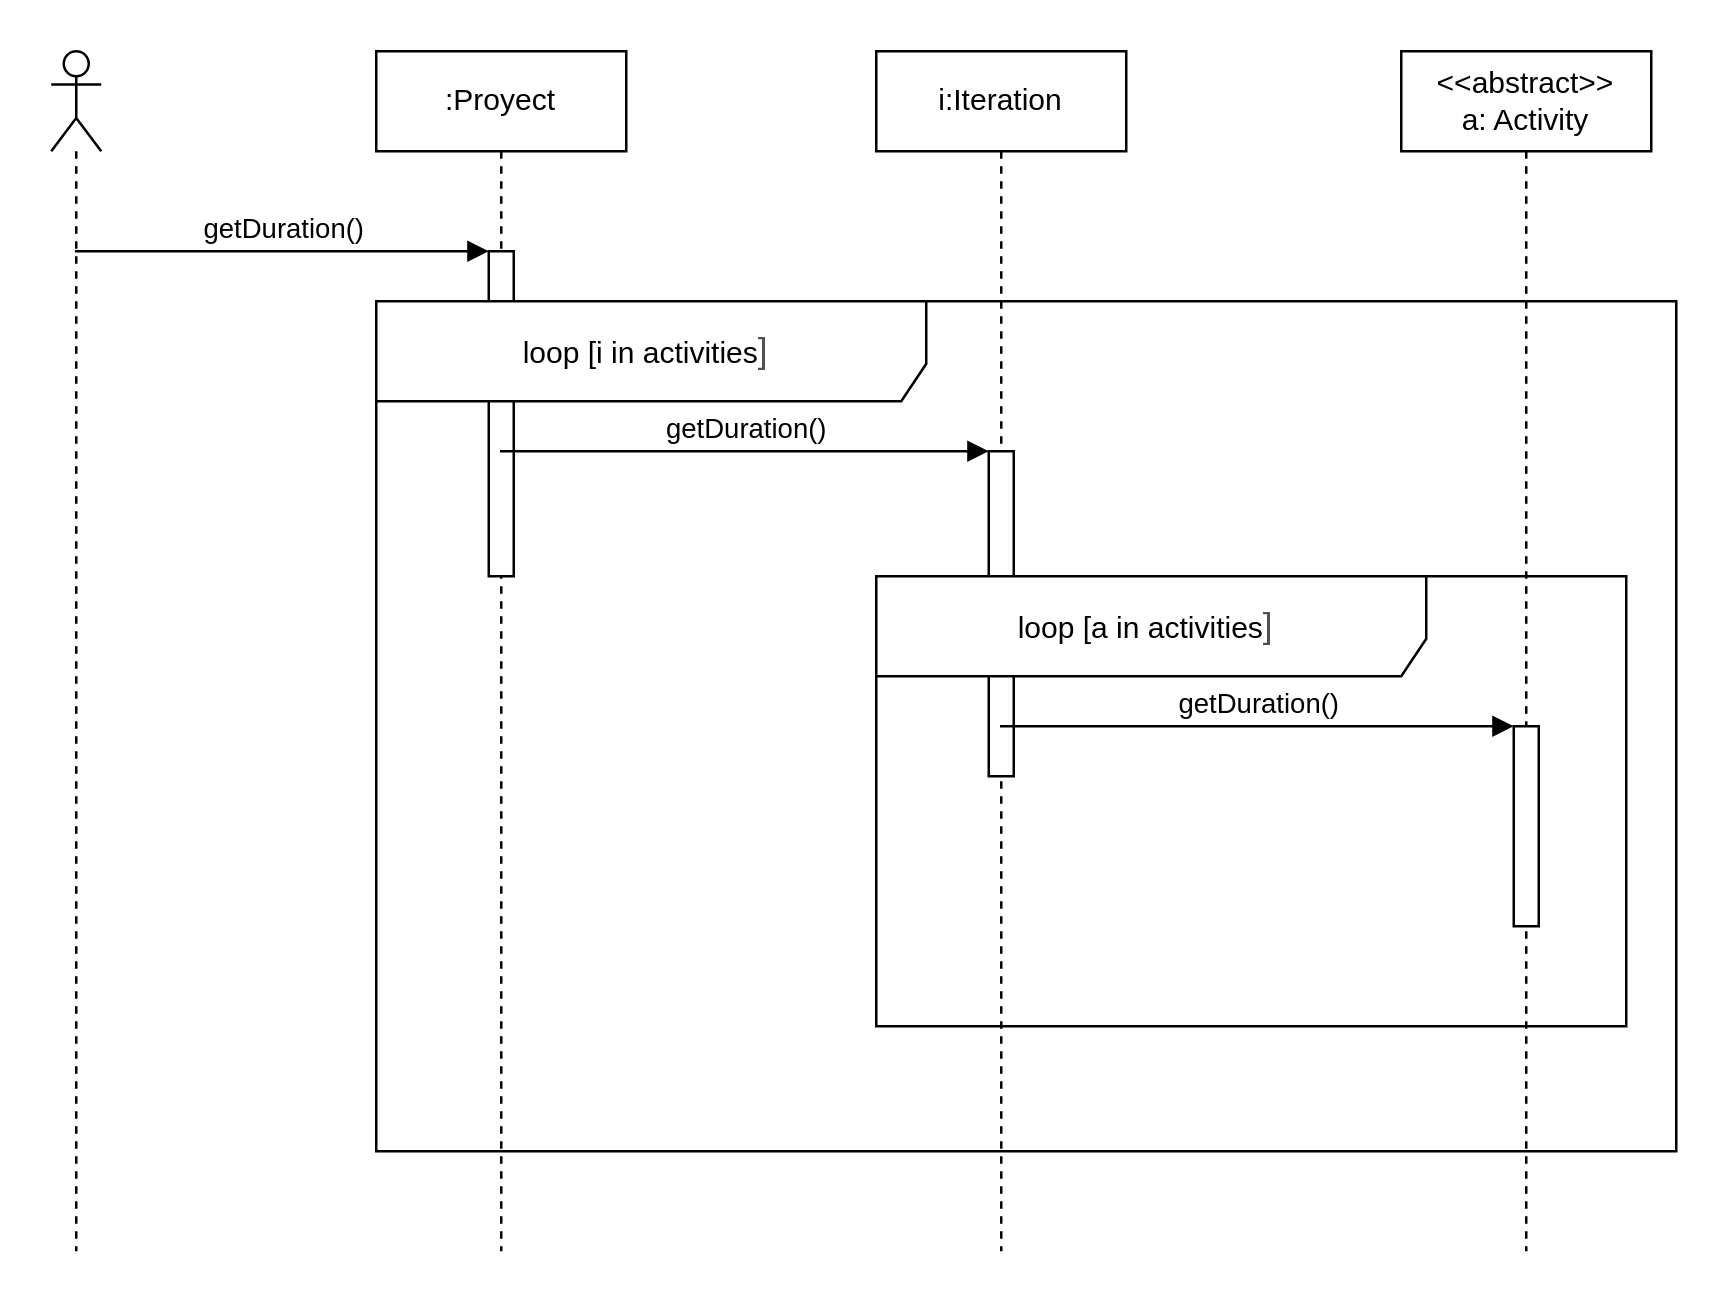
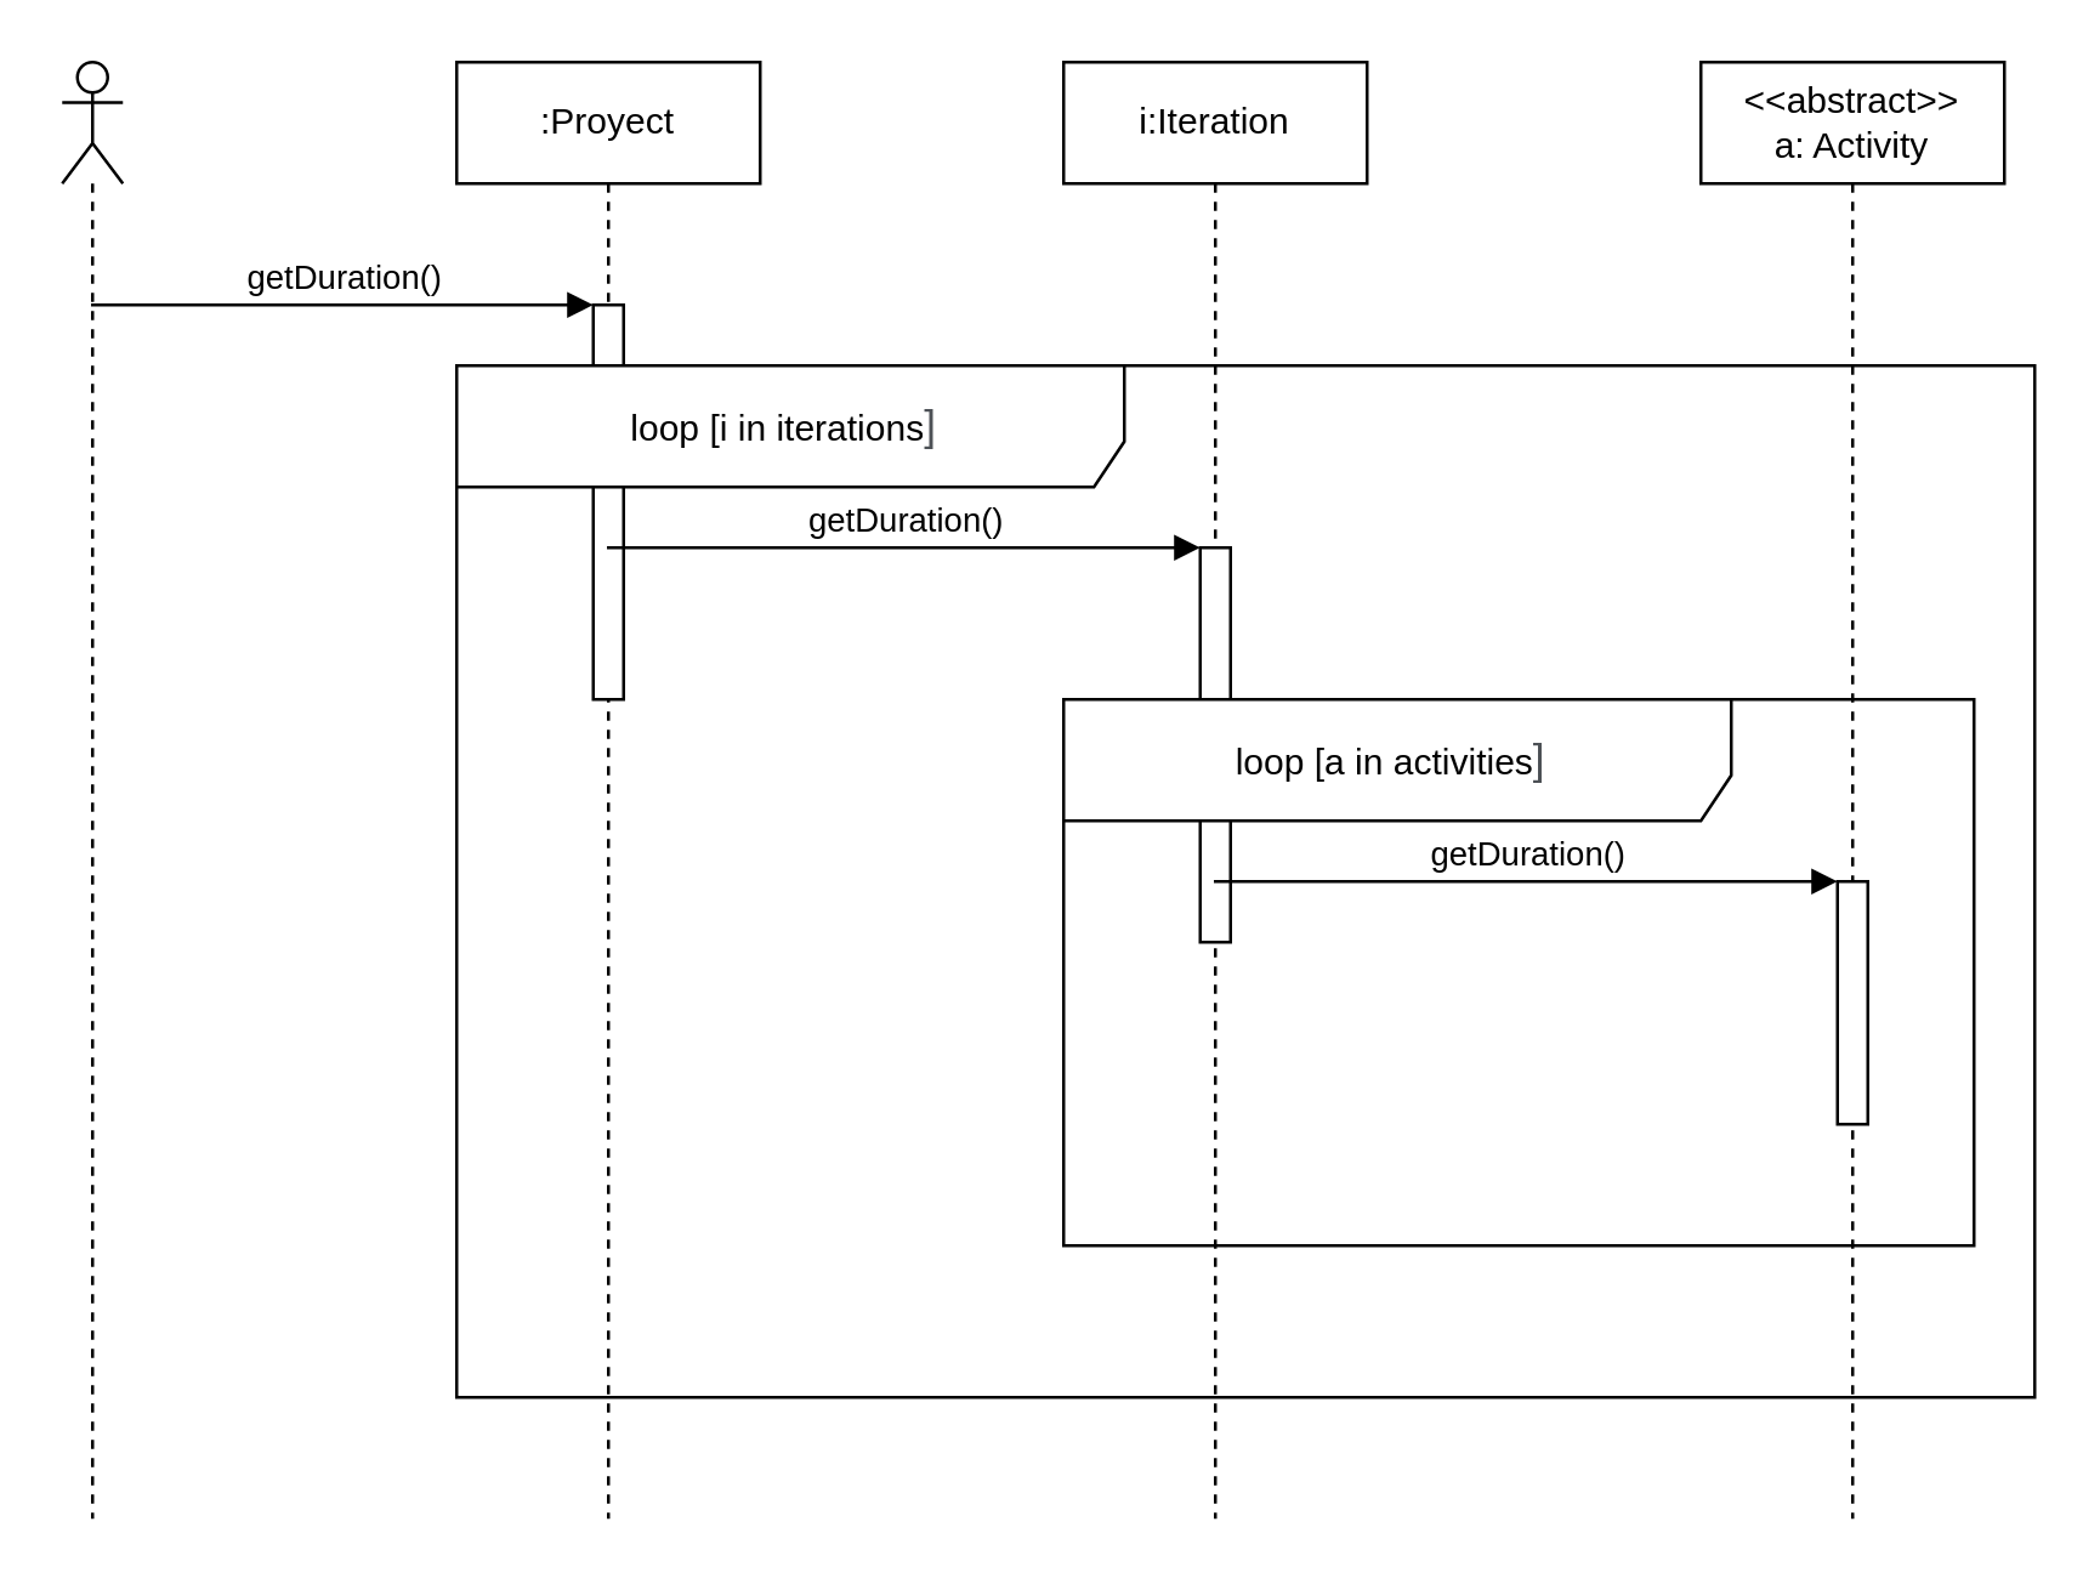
  <mxCell id="0" />
  <mxCell id="1" parent="0" />
  <mxCell id="2" value="" style="shape=umlLifeline;participant=umlActor;perimeter=lifelinePerimeter;whiteSpace=wrap;html=1;container=1;collapsible=0;recursiveResize=0;verticalAlign=top;spacingTop=36;outlineConnect=0;" vertex="1" parent="1"><mxGeometry x="20" y="20" width="20" height="480" as="geometry" /></mxCell>
  <mxCell id="3" value=":Proyect" style="shape=umlLifeline;perimeter=lifelinePerimeter;whiteSpace=wrap;html=1;container=1;collapsible=0;recursiveResize=0;outlineConnect=0;" vertex="1" parent="1"><mxGeometry x="150" y="20" width="100" height="480" as="geometry" /></mxCell>
  <mxCell id="4" value="" style="html=1;points=[];perimeter=orthogonalPerimeter;" vertex="1" parent="3"><mxGeometry x="45" y="80" width="10" height="130" as="geometry" /></mxCell>
  <mxCell id="5" value="i:Iteration" style="shape=umlLifeline;perimeter=lifelinePerimeter;whiteSpace=wrap;html=1;container=1;collapsible=0;recursiveResize=0;outlineConnect=0;" vertex="1" parent="1"><mxGeometry x="350" y="20" width="100" height="480" as="geometry" /></mxCell>
  <mxCell id="6" value="" style="html=1;points=[];perimeter=orthogonalPerimeter;" vertex="1" parent="5"><mxGeometry x="45" y="160" width="10" height="130" as="geometry" /></mxCell>
  <mxCell id="7" value="&amp;lt;&amp;lt;abstract&amp;gt;&amp;gt;&lt;br&gt;a: Activity" style="shape=umlLifeline;perimeter=lifelinePerimeter;whiteSpace=wrap;html=1;container=1;collapsible=0;recursiveResize=0;outlineConnect=0;" vertex="1" parent="1"><mxGeometry x="560" y="20" width="100" height="480" as="geometry" /></mxCell>
  <mxCell id="8" value="loop [a in activities&lt;span style=&quot;color: rgb(77 , 81 , 86) ; font-family: &amp;#34;arial&amp;#34; , sans-serif ; font-size: 14px ; text-align: left ; background-color: rgb(255 , 255 , 255)&quot;&gt;]&amp;nbsp;&lt;/span&gt;" style="shape=umlFrame;whiteSpace=wrap;html=1;width=220;height=40;" vertex="1" parent="1"><mxGeometry x="350" y="230" width="300" height="180" as="geometry" /></mxCell>
  <mxCell id="9" value="getDuration()" style="html=1;verticalAlign=bottom;endArrow=block;entryX=0;entryY=0;" edge="1" target="4" parent="1" source="2"><mxGeometry relative="1" as="geometry"><mxPoint x="125" y="100" as="sourcePoint" /></mxGeometry></mxCell>
  <mxCell id="10" value="getDuration()" style="html=1;verticalAlign=bottom;endArrow=block;entryX=0;entryY=0;" edge="1" target="6" parent="1" source="3"><mxGeometry relative="1" as="geometry"><mxPoint x="325" y="180" as="sourcePoint" /></mxGeometry></mxCell>
  <mxCell id="11" value="getDuration()" style="html=1;verticalAlign=bottom;endArrow=block;entryX=0;entryY=0;" edge="1" target="12" parent="1" source="5"><mxGeometry relative="1" as="geometry"><mxPoint x="535" y="240" as="sourcePoint" /></mxGeometry></mxCell>
  <mxCell id="12" value="" style="html=1;points=[];perimeter=orthogonalPerimeter;" vertex="1" parent="1"><mxGeometry x="605" y="290" width="10" height="80" as="geometry" /></mxCell>
- <mxCell id="13" value="loop [i in activities&lt;span style=&quot;color: rgb(77 , 81 , 86) ; font-family: &amp;#34;arial&amp;#34; , sans-serif ; font-size: 14px ; text-align: left ; background-color: rgb(255 , 255 , 255)&quot;&gt;]&amp;nbsp;&lt;/span&gt;" style="shape=umlFrame;whiteSpace=wrap;html=1;width=220;height=40;" vertex="1" parent="1"><mxGeometry x="150" y="120" width="520" height="340" as="geometry" /></mxCell>
+ <mxCell id="13" value="loop [i in iterations&lt;span style=&quot;color: rgb(77 , 81 , 86) ; font-family: &amp;#34;arial&amp;#34; , sans-serif ; font-size: 14px ; text-align: left ; background-color: rgb(255 , 255 , 255)&quot;&gt;]&amp;nbsp;&lt;/span&gt;" style="shape=umlFrame;whiteSpace=wrap;html=1;width=220;height=40;" vertex="1" parent="1"><mxGeometry x="150" y="120" width="520" height="340" as="geometry" /></mxCell>
